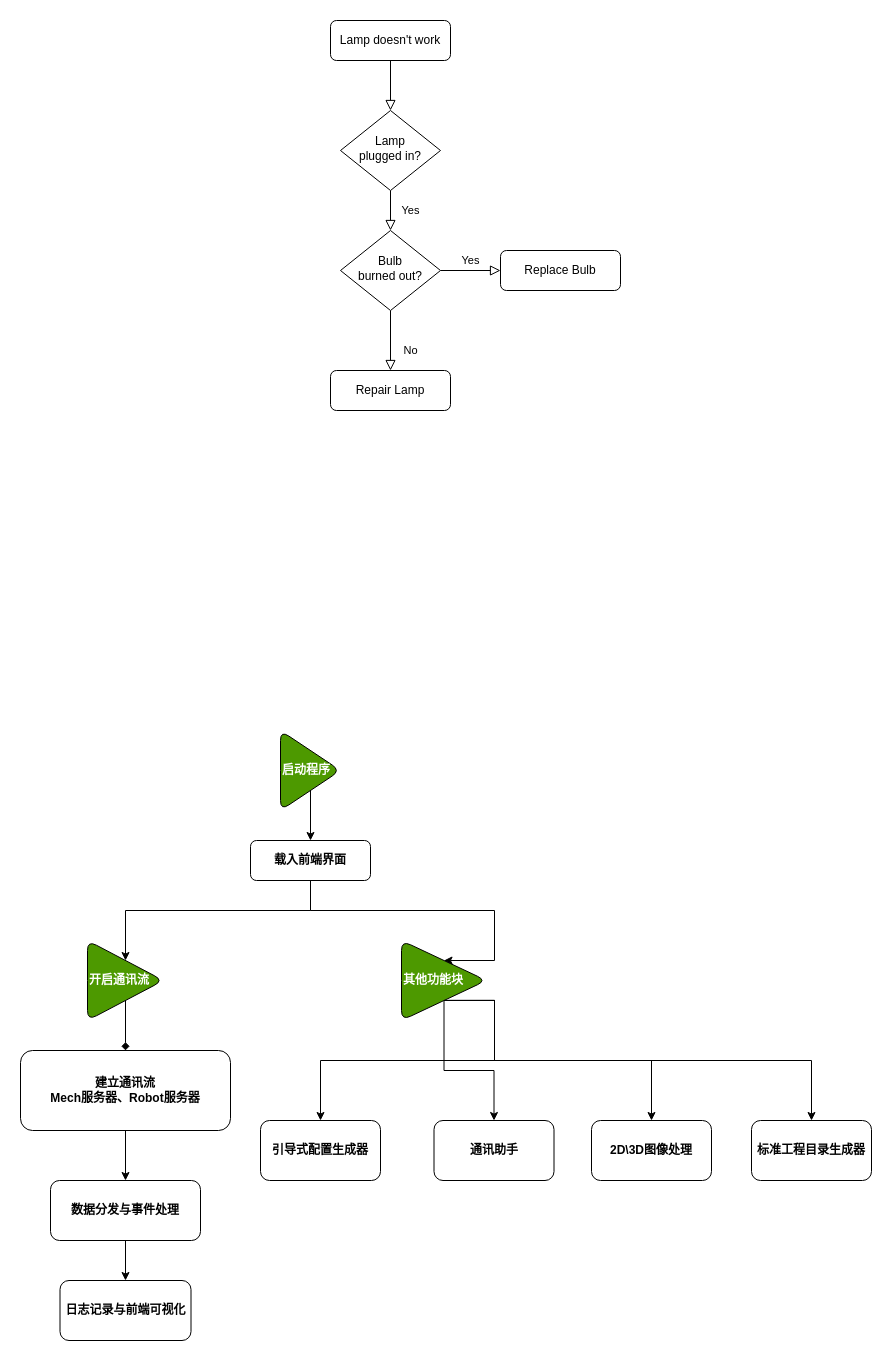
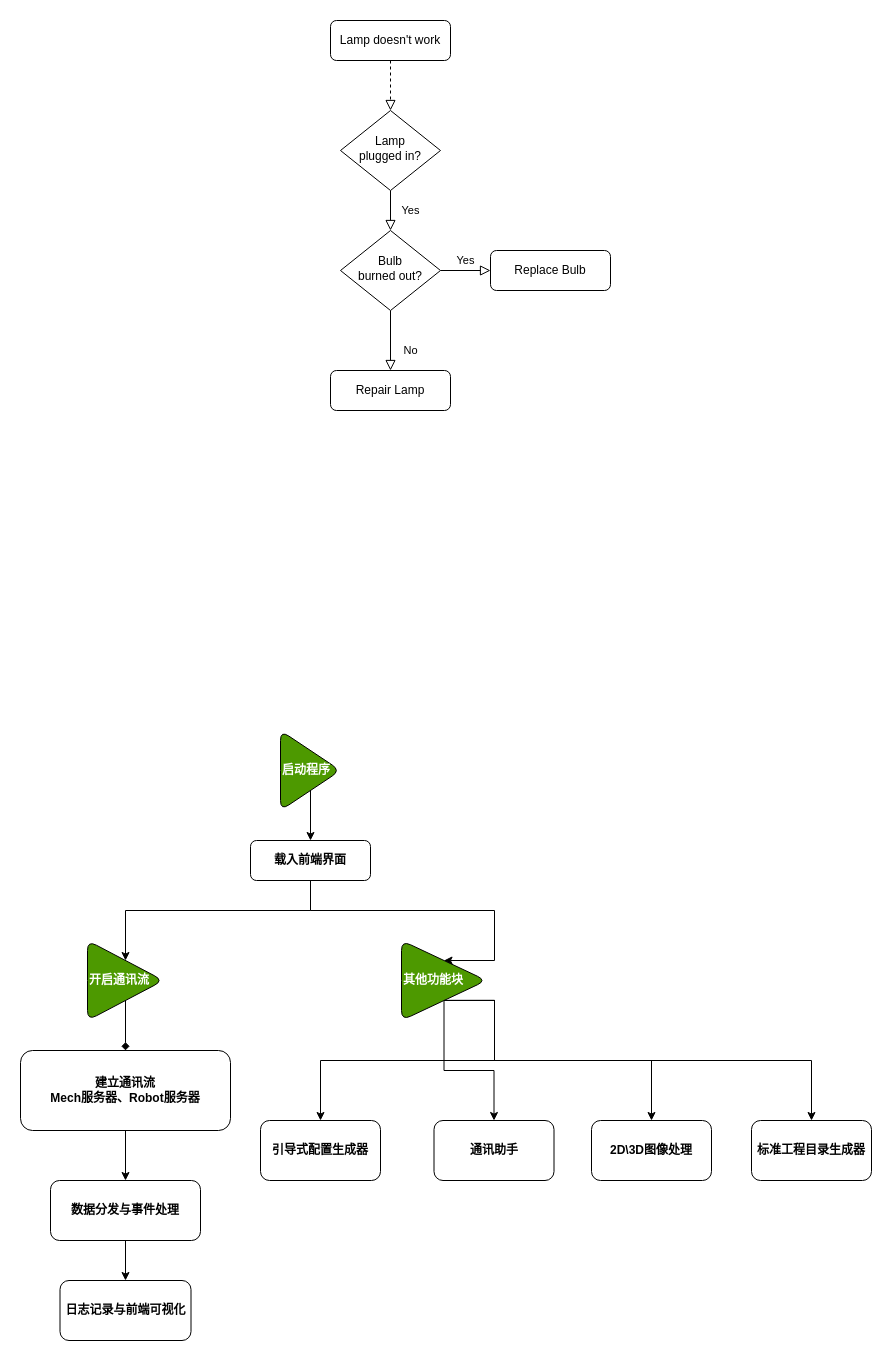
  <mxCell id="0" />
  <mxCell id="1" parent="0" />
- <mxCell id="2" value="" style="rounded=0;html=1;jettySize=auto;orthogonalLoop=1;fontSize=11;endArrow=block;endFill=0;endSize=8;strokeWidth=1;shadow=0;labelBackgroundColor=none;edgeStyle=orthogonalEdgeStyle;" parent="1" source="3" target="5" edge="1"><mxGeometry relative="1" as="geometry" /></mxCell>
+ <mxCell id="2" value="" style="rounded=0;html=1;jettySize=auto;orthogonalLoop=1;fontSize=11;endArrow=block;endFill=0;endSize=8;strokeWidth=1;shadow=0;labelBackgroundColor=none;edgeStyle=orthogonalEdgeStyle;dashed=1;" parent="1" source="3" target="5" edge="1"><mxGeometry relative="1" as="geometry" /></mxCell>
  <mxCell id="3" value="Lamp doesn't work" style="rounded=1;whiteSpace=wrap;html=1;fontSize=12;glass=0;strokeWidth=1;shadow=0;" parent="1" vertex="1"><mxGeometry x="330" y="20" width="120" height="40" as="geometry" /></mxCell>
  <mxCell id="4" value="Yes" style="rounded=0;html=1;jettySize=auto;orthogonalLoop=1;fontSize=11;endArrow=block;endFill=0;endSize=8;strokeWidth=1;shadow=0;labelBackgroundColor=none;edgeStyle=orthogonalEdgeStyle;" parent="1" source="5" target="10" edge="1"><mxGeometry y="20" relative="1" as="geometry"><mxPoint as="offset" /></mxGeometry></mxCell>
  <mxCell id="5" value="Lamp&lt;br&gt;plugged in?" style="rhombus;whiteSpace=wrap;html=1;shadow=0;fontFamily=Helvetica;fontSize=12;align=center;strokeWidth=1;spacing=6;spacingTop=-4;" parent="1" vertex="1"><mxGeometry x="340" y="110" width="100" height="80" as="geometry" /></mxCell>
  <mxCell id="6" value="" style="edgeStyle=orthogonalEdgeStyle;rounded=0;orthogonalLoop=1;jettySize=auto;html=1;exitX=0.5;exitY=1;exitDx=0;exitDy=0;" edge="1" parent="1" source="7" target="16"><mxGeometry relative="1" as="geometry"><Array as="points"><mxPoint x="310" y="910" /><mxPoint x="125" y="910" /></Array></mxGeometry></mxCell>
  <mxCell id="7" value="&lt;b&gt;载入前端界面&lt;/b&gt;" style="rounded=1;whiteSpace=wrap;html=1;fontSize=12;glass=0;strokeWidth=1;shadow=0;" parent="1" vertex="1"><mxGeometry x="250" y="840" width="120" height="40" as="geometry" /></mxCell>
  <mxCell id="8" value="No" style="rounded=0;html=1;jettySize=auto;orthogonalLoop=1;fontSize=11;endArrow=block;endFill=0;endSize=8;strokeWidth=1;shadow=0;labelBackgroundColor=none;edgeStyle=orthogonalEdgeStyle;" parent="1" source="10" target="11" edge="1"><mxGeometry x="0.333" y="20" relative="1" as="geometry"><mxPoint as="offset" /></mxGeometry></mxCell>
  <mxCell id="9" value="Yes" style="edgeStyle=orthogonalEdgeStyle;rounded=0;html=1;jettySize=auto;orthogonalLoop=1;fontSize=11;endArrow=block;endFill=0;endSize=8;strokeWidth=1;shadow=0;labelBackgroundColor=none;" parent="1" source="10" target="12" edge="1"><mxGeometry y="10" relative="1" as="geometry"><mxPoint as="offset" /></mxGeometry></mxCell>
  <mxCell id="10" value="Bulb&lt;br&gt;burned out?" style="rhombus;whiteSpace=wrap;html=1;shadow=0;fontFamily=Helvetica;fontSize=12;align=center;strokeWidth=1;spacing=6;spacingTop=-4;" parent="1" vertex="1"><mxGeometry x="340" y="230" width="100" height="80" as="geometry" /></mxCell>
  <mxCell id="11" value="Repair Lamp" style="rounded=1;whiteSpace=wrap;html=1;fontSize=12;glass=0;strokeWidth=1;shadow=0;" parent="1" vertex="1"><mxGeometry x="330" y="370" width="120" height="40" as="geometry" /></mxCell>
- <mxCell id="12" value="Replace Bulb" style="rounded=1;whiteSpace=wrap;html=1;fontSize=12;glass=0;strokeWidth=1;shadow=0;" parent="1" vertex="1"><mxGeometry x="500" y="250" width="120" height="40" as="geometry" /></mxCell>
+ <mxCell id="12" value="Replace Bulb" style="rounded=1;whiteSpace=wrap;html=1;fontSize=12;glass=0;strokeWidth=1;shadow=0;" parent="1" vertex="1"><mxGeometry x="490" y="250" width="120" height="40" as="geometry" /></mxCell>
  <mxCell id="13" value="" style="edgeStyle=orthogonalEdgeStyle;rounded=0;orthogonalLoop=1;jettySize=auto;html=1;" edge="1" parent="1" source="14" target="7"><mxGeometry relative="1" as="geometry" /></mxCell>
  <mxCell id="14" value="&lt;b&gt;启动程序&lt;/b&gt;" style="triangle;whiteSpace=wrap;html=1;fillColor=#4D9900;fontColor=#FFFFFF;rounded=1;align=left;" vertex="1" parent="1"><mxGeometry x="280" y="730" width="60" height="80" as="geometry" /></mxCell>
  <mxCell id="15" value="" style="edgeStyle=orthogonalEdgeStyle;rounded=0;orthogonalLoop=1;jettySize=auto;html=1;endArrow=diamond;" edge="1" parent="1" source="16" target="18"><mxGeometry relative="1" as="geometry" /></mxCell>
  <mxCell id="16" value="&lt;div&gt;&lt;b&gt;开启通讯流&lt;/b&gt;&lt;/div&gt;" style="triangle;whiteSpace=wrap;html=1;fillColor=#4D9900;fontColor=#FFFFFF;rounded=1;align=left;" vertex="1" parent="1"><mxGeometry x="87" y="940" width="76" height="80" as="geometry" /></mxCell>
  <mxCell id="17" value="" style="edgeStyle=orthogonalEdgeStyle;rounded=0;orthogonalLoop=1;jettySize=auto;html=1;" edge="1" parent="1" source="18" target="20"><mxGeometry relative="1" as="geometry" /></mxCell>
  <mxCell id="18" value="&lt;b&gt;建立通讯流&lt;br&gt;Mech服务器、Robot服务器&lt;/b&gt;" style="rounded=1;whiteSpace=wrap;html=1;fontSize=12;glass=0;strokeWidth=1;shadow=0;" vertex="1" parent="1"><mxGeometry x="20" y="1050" width="210" height="80" as="geometry" /></mxCell>
  <mxCell id="19" value="" style="edgeStyle=orthogonalEdgeStyle;rounded=0;orthogonalLoop=1;jettySize=auto;html=1;" edge="1" parent="1" source="20" target="24"><mxGeometry relative="1" as="geometry" /></mxCell>
  <mxCell id="20" value="&lt;span&gt;&lt;b&gt;数据分发与事件处理&lt;/b&gt;&lt;/span&gt;" style="whiteSpace=wrap;html=1;rounded=1;glass=0;strokeWidth=1;shadow=0;" vertex="1" parent="1"><mxGeometry x="50" y="1180" width="150" height="60" as="geometry" /></mxCell>
  <mxCell id="21" value="" style="edgeStyle=orthogonalEdgeStyle;rounded=0;orthogonalLoop=1;jettySize=auto;html=1;entryX=0.5;entryY=0;entryDx=0;entryDy=0;exitX=0.5;exitY=1;exitDx=0;exitDy=0;" edge="1" parent="1" source="22" target="25"><mxGeometry relative="1" as="geometry"><mxPoint x="494" y="1000" as="sourcePoint" /><mxPoint x="493.5" y="1049" as="targetPoint" /></mxGeometry></mxCell>
  <mxCell id="22" value="&lt;div&gt;&lt;b&gt;其他功能块&lt;/b&gt;&lt;/div&gt;" style="triangle;whiteSpace=wrap;html=1;fillColor=#4D9900;fontColor=#FFFFFF;rounded=1;align=left;" vertex="1" parent="1"><mxGeometry x="401" y="940" width="85" height="80" as="geometry" /></mxCell>
  <mxCell id="23" value="" style="edgeStyle=orthogonalEdgeStyle;rounded=0;orthogonalLoop=1;jettySize=auto;html=1;exitX=0.5;exitY=1;exitDx=0;exitDy=0;entryX=0.5;entryY=0;entryDx=0;entryDy=0;" edge="1" parent="1" source="7" target="22"><mxGeometry relative="1" as="geometry"><mxPoint x="379" y="800" as="sourcePoint" /><mxPoint x="379" y="840" as="targetPoint" /><Array as="points"><mxPoint x="310" y="910" /><mxPoint x="494" y="910" /></Array></mxGeometry></mxCell>
  <mxCell id="24" value="&lt;b&gt;日志记录与前端可视化&lt;/b&gt;" style="whiteSpace=wrap;html=1;rounded=1;glass=0;strokeWidth=1;shadow=0;" vertex="1" parent="1"><mxGeometry x="59.5" y="1280" width="131" height="60" as="geometry" /></mxCell>
  <mxCell id="25" value="&lt;b&gt;通讯助手&lt;/b&gt;" style="rounded=1;whiteSpace=wrap;html=1;" vertex="1" parent="1"><mxGeometry x="433.5" y="1120" width="120" height="60" as="geometry" /></mxCell>
  <mxCell id="26" value="&lt;b&gt;2D\3D图像处理&lt;/b&gt;" style="rounded=1;whiteSpace=wrap;html=1;" vertex="1" parent="1"><mxGeometry x="591" y="1120" width="120" height="60" as="geometry" /></mxCell>
  <mxCell id="27" value="" style="edgeStyle=orthogonalEdgeStyle;rounded=0;orthogonalLoop=1;jettySize=auto;html=1;exitX=0.511;exitY=0.748;exitDx=0;exitDy=0;exitPerimeter=0;entryX=0.5;entryY=0;entryDx=0;entryDy=0;" edge="1" parent="1" source="22" target="26"><mxGeometry relative="1" as="geometry"><mxPoint x="504" y="999" as="sourcePoint" /><mxPoint x="601" y="1034" as="targetPoint" /><Array as="points"><mxPoint x="494" y="1060" /><mxPoint x="651" y="1060" /></Array></mxGeometry></mxCell>
  <mxCell id="28" value="&lt;b&gt;引导式配置生成器&lt;/b&gt;" style="rounded=1;whiteSpace=wrap;html=1;" vertex="1" parent="1"><mxGeometry x="260" y="1120" width="120" height="60" as="geometry" /></mxCell>
  <mxCell id="29" value="" style="edgeStyle=orthogonalEdgeStyle;rounded=0;orthogonalLoop=1;jettySize=auto;html=1;exitX=0.5;exitY=1;exitDx=0;exitDy=0;" edge="1" parent="1" source="22"><mxGeometry relative="1" as="geometry"><mxPoint x="503.5" y="1010" as="sourcePoint" /><mxPoint x="320" y="1120" as="targetPoint" /><Array as="points"><mxPoint x="494" y="1060" /><mxPoint x="320" y="1060" /></Array></mxGeometry></mxCell>
  <mxCell id="30" value="&lt;b&gt;标准工程目录生成器&lt;/b&gt;" style="rounded=1;whiteSpace=wrap;html=1;" vertex="1" parent="1"><mxGeometry x="751" y="1120" width="120" height="60" as="geometry" /></mxCell>
  <mxCell id="31" value="" style="edgeStyle=orthogonalEdgeStyle;rounded=0;orthogonalLoop=1;jettySize=auto;html=1;entryX=0.5;entryY=0;entryDx=0;entryDy=0;exitX=0.5;exitY=1;exitDx=0;exitDy=0;" edge="1" parent="1" source="22" target="30"><mxGeometry relative="1" as="geometry"><mxPoint x="541" y="1001" as="sourcePoint" /><mxPoint x="648" y="1130" as="targetPoint" /><Array as="points"><mxPoint x="494" y="1001" /><mxPoint x="494" y="1001" /><mxPoint x="494" y="1060" /><mxPoint x="811" y="1060" /></Array></mxGeometry></mxCell>
